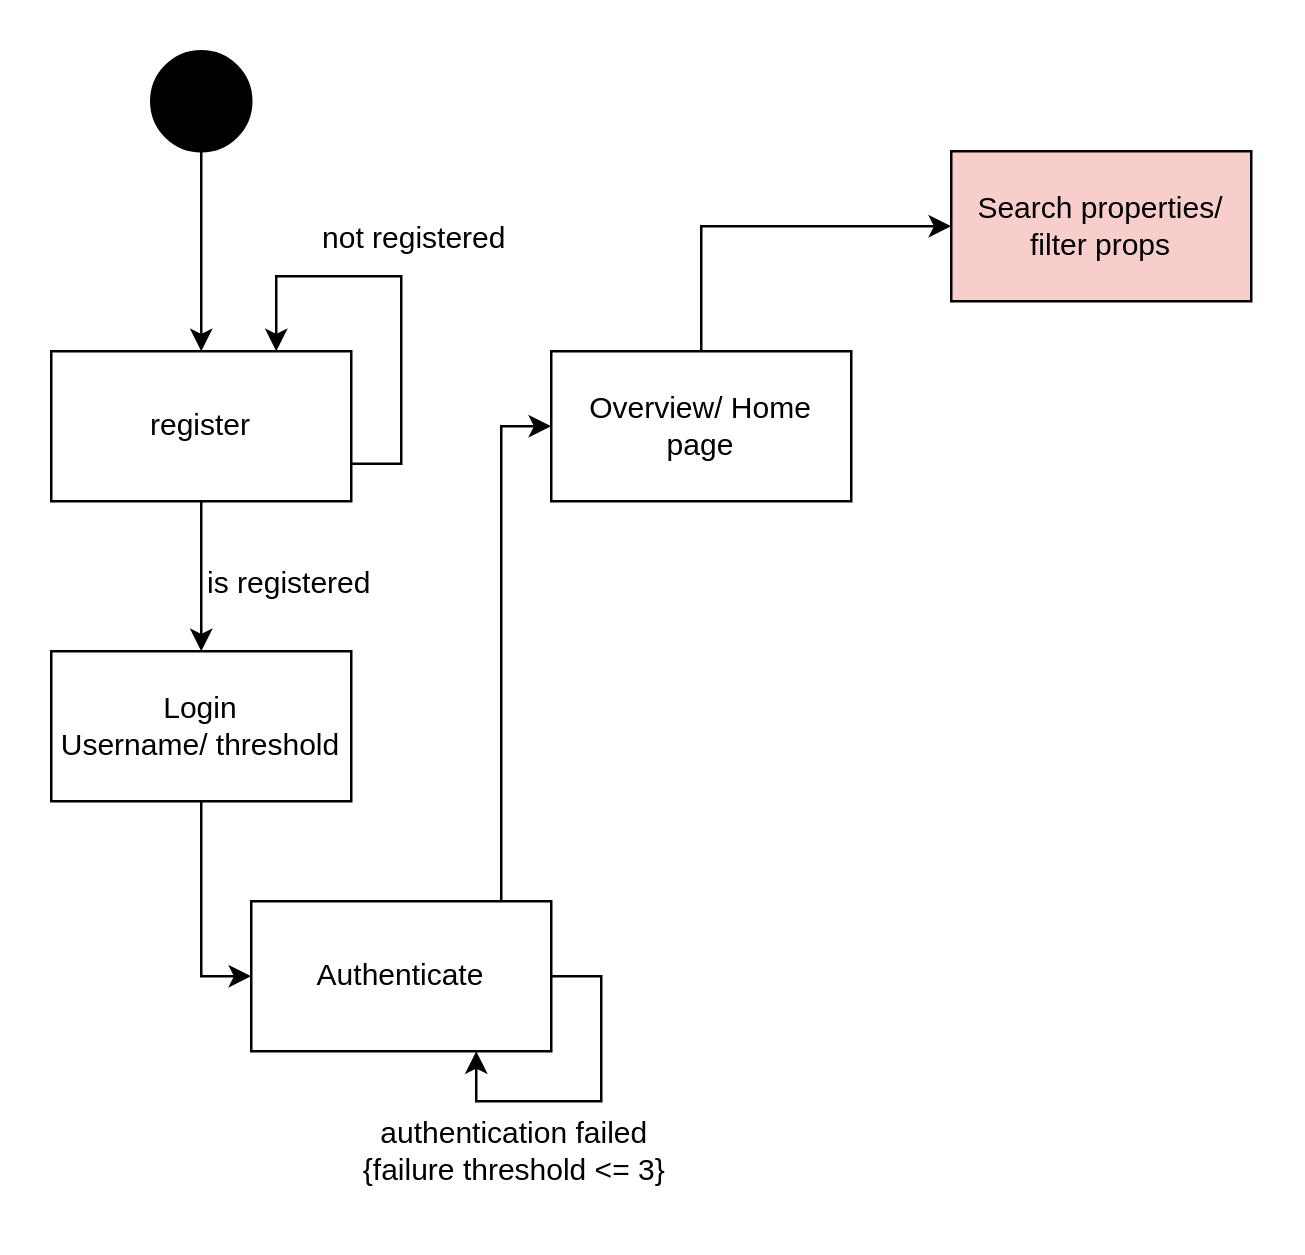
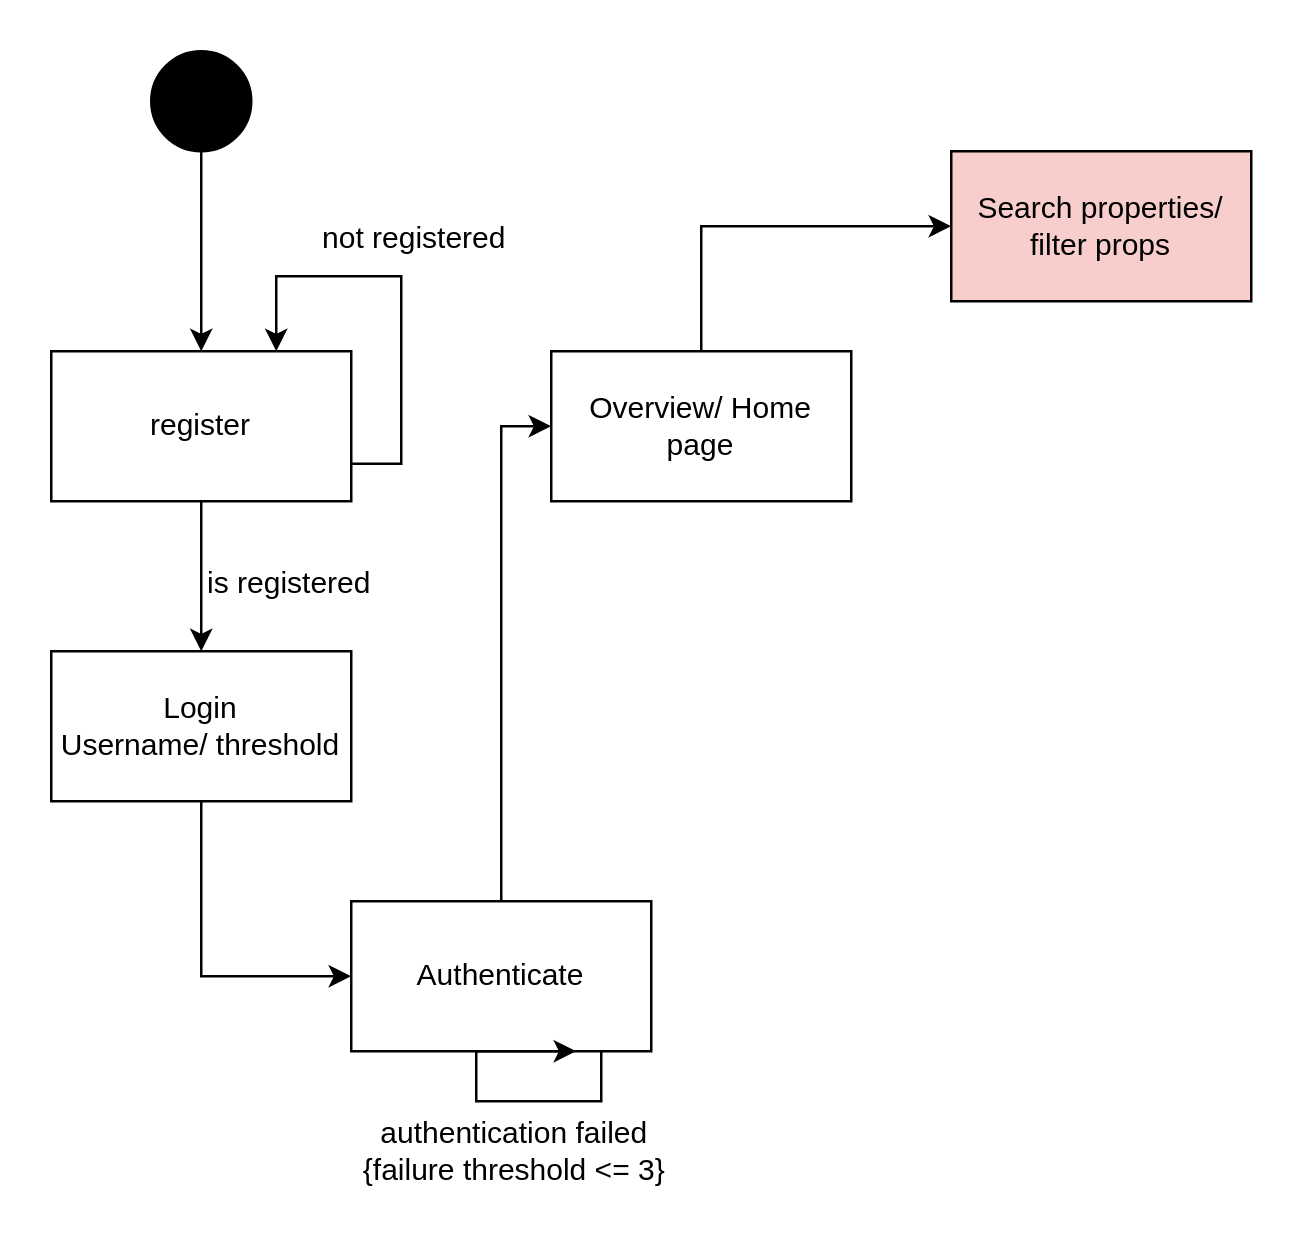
  <mxCell id="0" />
  <mxCell id="1" parent="0" />
  <mxCell id="2" style="edgeStyle=orthogonalEdgeStyle;rounded=0;orthogonalLoop=1;jettySize=auto;html=1;entryX=0.5;entryY=0;entryDx=0;entryDy=0;" edge="1" parent="1" source="3" target="5"><mxGeometry relative="1" as="geometry" /></mxCell>
  <mxCell id="3" value="" style="ellipse;whiteSpace=wrap;html=1;fillColor=#000000;" vertex="1" parent="1"><mxGeometry x="60" y="20" width="40" height="40" as="geometry" /></mxCell>
  <mxCell id="4" style="edgeStyle=orthogonalEdgeStyle;rounded=0;orthogonalLoop=1;jettySize=auto;html=1;entryX=0.5;entryY=0;entryDx=0;entryDy=0;" edge="1" parent="1" source="5" target="7"><mxGeometry relative="1" as="geometry" /></mxCell>
  <mxCell id="5" value="register" style="rounded=0;whiteSpace=wrap;html=1;" vertex="1" parent="1"><mxGeometry x="20" y="140" width="120" height="60" as="geometry" /></mxCell>
  <mxCell id="6" style="edgeStyle=orthogonalEdgeStyle;rounded=0;orthogonalLoop=1;jettySize=auto;html=1;entryX=0;entryY=0.5;entryDx=0;entryDy=0;" edge="1" parent="1" source="7" target="15"><mxGeometry relative="1" as="geometry" /></mxCell>
  <mxCell id="7" value="&lt;div&gt;Login &lt;br&gt;&lt;/div&gt;&lt;div&gt;Username/ threshold&lt;br&gt;&lt;/div&gt;" style="rounded=0;whiteSpace=wrap;html=1;" vertex="1" parent="1"><mxGeometry x="20" y="260" width="120" height="60" as="geometry" /></mxCell>
  <mxCell id="8" value="is registered" style="text;html=1;align=center;verticalAlign=middle;resizable=0;points=[];autosize=1;strokeColor=none;fillColor=none;" vertex="1" parent="1"><mxGeometry x="70" y="218" width="90" height="30" as="geometry" /></mxCell>
  <mxCell id="9" style="edgeStyle=orthogonalEdgeStyle;rounded=0;orthogonalLoop=1;jettySize=auto;html=1;exitX=1;exitY=0.75;exitDx=0;exitDy=0;entryX=0.75;entryY=0;entryDx=0;entryDy=0;" edge="1" parent="1" source="5" target="5"><mxGeometry relative="1" as="geometry"><Array as="points"><mxPoint x="160" y="185" /><mxPoint x="160" y="110" /><mxPoint x="110" y="110" /></Array></mxGeometry></mxCell>
  <mxCell id="10" value="not registered" style="text;html=1;align=center;verticalAlign=middle;resizable=0;points=[];autosize=1;strokeColor=none;fillColor=none;" vertex="1" parent="1"><mxGeometry x="120" y="80" width="90" height="30" as="geometry" /></mxCell>
  <mxCell id="11" style="edgeStyle=orthogonalEdgeStyle;rounded=0;orthogonalLoop=1;jettySize=auto;html=1;entryX=0;entryY=0.5;entryDx=0;entryDy=0;" edge="1" parent="1" source="12" target="13"><mxGeometry relative="1" as="geometry"><Array as="points"><mxPoint x="280" y="90" /></Array></mxGeometry></mxCell>
  <mxCell id="12" value="Overview/ Home page" style="rounded=0;whiteSpace=wrap;html=1;" vertex="1" parent="1"><mxGeometry x="220" y="140" width="120" height="60" as="geometry" /></mxCell>
  <mxCell id="13" value="&lt;div&gt;Search properties/ &lt;br&gt;&lt;/div&gt;&lt;div&gt;filter props&lt;br&gt;&lt;/div&gt;" style="rounded=0;whiteSpace=wrap;html=1;fillColor=#f8cecc;" vertex="1" parent="1"><mxGeometry x="380" y="60" width="120" height="60" as="geometry" /></mxCell>
  <mxCell id="14" style="edgeStyle=orthogonalEdgeStyle;rounded=0;orthogonalLoop=1;jettySize=auto;html=1;entryX=0;entryY=0.5;entryDx=0;entryDy=0;" edge="1" parent="1" source="15" target="12"><mxGeometry relative="1" as="geometry"><Array as="points"><mxPoint x="200" y="170" /></Array></mxGeometry></mxCell>
- <mxCell id="15" value="Authenticate" style="rounded=0;whiteSpace=wrap;html=1;" vertex="1" parent="1"><mxGeometry x="100" y="360" width="120" height="60" as="geometry" /></mxCell>
+ <mxCell id="15" value="Authenticate" style="rounded=0;whiteSpace=wrap;html=1;" vertex="1" parent="1"><mxGeometry x="140" y="360" width="120" height="60" as="geometry" /></mxCell>
  <mxCell id="16" style="edgeStyle=orthogonalEdgeStyle;rounded=0;orthogonalLoop=1;jettySize=auto;html=1;entryX=0.75;entryY=1;entryDx=0;entryDy=0;" edge="1" parent="1" source="15" target="15"><mxGeometry relative="1" as="geometry"><Array as="points"><mxPoint x="240" y="390" /><mxPoint x="240" y="440" /><mxPoint x="190" y="440" /></Array></mxGeometry></mxCell>
  <mxCell id="17" value="&lt;div&gt;authentication failed&lt;/div&gt;&lt;div&gt;{failure threshold &amp;lt;= 3}&lt;br&gt;&lt;/div&gt;" style="text;html=1;align=center;verticalAlign=middle;resizable=0;points=[];autosize=1;strokeColor=none;fillColor=none;" vertex="1" parent="1"><mxGeometry x="135" y="440" width="140" height="40" as="geometry" /></mxCell>
